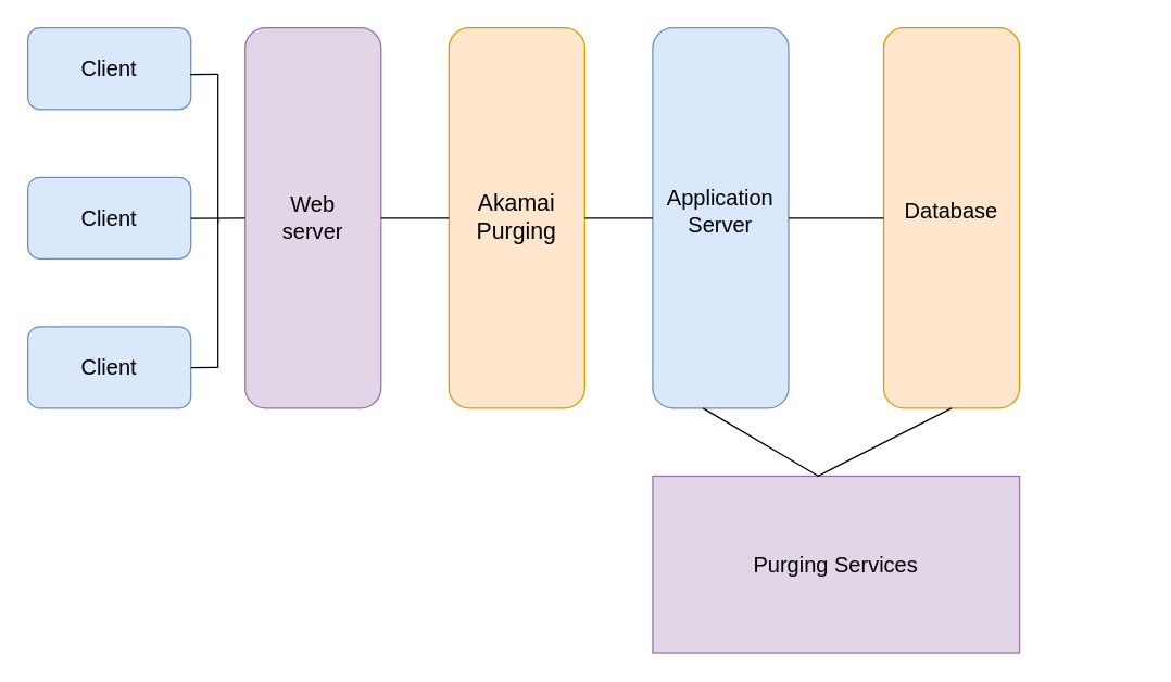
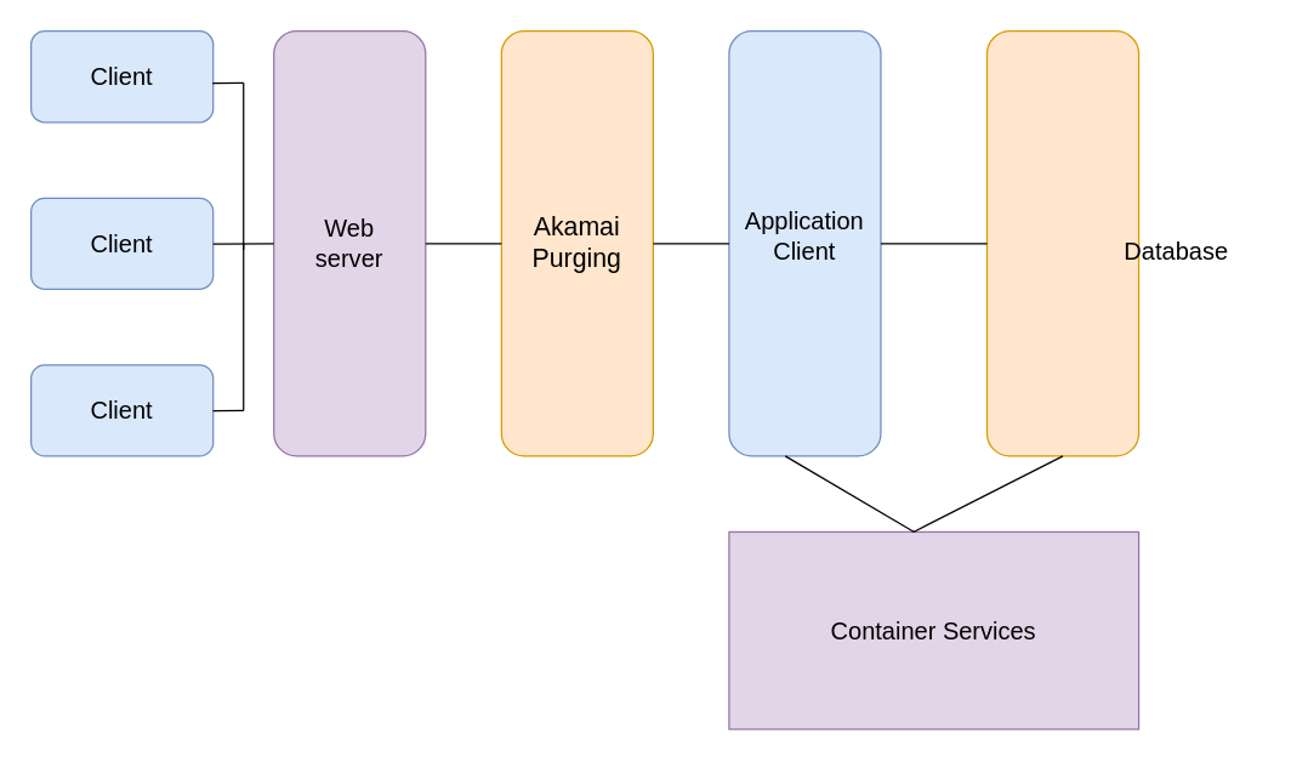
  <mxCell id="0" />
  <mxCell id="1" parent="0" />
  <mxCell id="2" value="&lt;font style=&quot;font-size: 16px;&quot;&gt;Client&lt;/font&gt;" style="rounded=1;whiteSpace=wrap;html=1;fillColor=#dae8fc;strokeColor=#6c8ebf;" vertex="1" parent="1"><mxGeometry x="20" y="20" width="120" height="60" as="geometry" /></mxCell>
  <mxCell id="3" value="&lt;span style=&quot;font-size: 16px;&quot;&gt;Client&lt;/span&gt;" style="rounded=1;whiteSpace=wrap;html=1;fillColor=#dae8fc;strokeColor=#6c8ebf;" vertex="1" parent="1"><mxGeometry x="20" y="130" width="120" height="60" as="geometry" /></mxCell>
  <mxCell id="4" value="&lt;span style=&quot;font-size: 16px;&quot;&gt;Client&lt;/span&gt;" style="rounded=1;whiteSpace=wrap;html=1;fillColor=#dae8fc;strokeColor=#6c8ebf;" vertex="1" parent="1"><mxGeometry x="20" y="240" width="120" height="60" as="geometry" /></mxCell>
  <mxCell id="5" value="" style="rounded=1;whiteSpace=wrap;html=1;rotation=-90;fillColor=#ffe6cc;strokeColor=#d79b00;" vertex="1" parent="1"><mxGeometry x="240" y="110" width="280" height="100" as="geometry" /></mxCell>
  <mxCell id="6" value="&lt;font style=&quot;font-size: 17px;&quot;&gt;Akamai&lt;/font&gt;&lt;div style=&quot;font-size: 17px;&quot;&gt;&lt;font style=&quot;font-size: 17px;&quot;&gt;Purging&lt;/font&gt;&lt;/div&gt;" style="text;html=1;align=center;verticalAlign=middle;whiteSpace=wrap;rounded=0;" vertex="1" parent="1"><mxGeometry x="350" y="145" width="60" height="30" as="geometry" /></mxCell>
  <mxCell id="7" value="" style="rounded=1;whiteSpace=wrap;html=1;rotation=-90;fillColor=#e1d5e7;strokeColor=#9673a6;" vertex="1" parent="1"><mxGeometry x="90" y="110" width="280" height="100" as="geometry" /></mxCell>
  <mxCell id="8" value="&lt;font style=&quot;font-size: 16px;&quot;&gt;Web server&lt;/font&gt;" style="text;html=1;align=center;verticalAlign=middle;whiteSpace=wrap;rounded=0;" vertex="1" parent="1"><mxGeometry x="200" y="145" width="60" height="30" as="geometry" /></mxCell>
  <mxCell id="9" value="" style="rounded=1;whiteSpace=wrap;html=1;rotation=-90;fillColor=#dae8fc;strokeColor=#6c8ebf;" vertex="1" parent="1"><mxGeometry x="390" y="110" width="280" height="100" as="geometry" /></mxCell>
- <mxCell id="10" value="&lt;font style=&quot;font-size: 16px;&quot;&gt;Application&lt;/font&gt;&lt;div style=&quot;font-size: 16px;&quot;&gt;Server&lt;/div&gt;" style="text;html=1;align=center;verticalAlign=middle;whiteSpace=wrap;rounded=0;" vertex="1" parent="1"><mxGeometry x="500" y="140" width="60" height="30" as="geometry" /></mxCell>
+ <mxCell id="10" value="&lt;font style=&quot;font-size: 16px;&quot;&gt;Application&lt;/font&gt;&lt;div style=&quot;font-size: 16px;&quot;&gt;Client&lt;/div&gt;" style="text;html=1;align=center;verticalAlign=middle;whiteSpace=wrap;rounded=0;" vertex="1" parent="1"><mxGeometry x="500" y="140" width="60" height="30" as="geometry" /></mxCell>
  <mxCell id="11" value="" style="rounded=1;whiteSpace=wrap;html=1;rotation=-90;fillColor=#ffe6cc;strokeColor=#d79b00;" vertex="1" parent="1"><mxGeometry x="560" y="110" width="280" height="100" as="geometry" /></mxCell>
- <mxCell id="12" value="&lt;font style=&quot;font-size: 16px;&quot;&gt;Database&lt;/font&gt;" style="text;html=1;align=center;verticalAlign=middle;whiteSpace=wrap;rounded=0;" vertex="1" parent="1"><mxGeometry x="670" y="140" width="60" height="30" as="geometry" /></mxCell>
- <mxCell id="13" value="&lt;font style=&quot;font-size: 16px;&quot;&gt;Purging Services&lt;/font&gt;" style="rounded=0;whiteSpace=wrap;html=1;fillColor=#e1d5e7;strokeColor=#9673a6;" vertex="1" parent="1"><mxGeometry x="480" y="350" width="270" height="130" as="geometry" /></mxCell>
+ <mxCell id="12" value="&lt;font style=&quot;font-size: 16px;&quot;&gt;Database&lt;/font&gt;" style="text;html=1;align=center;verticalAlign=middle;whiteSpace=wrap;rounded=0;" vertex="1" parent="1"><mxGeometry x="745" y="150" width="60" height="30" as="geometry" /></mxCell>
+ <mxCell id="13" value="&lt;font style=&quot;font-size: 16px;&quot;&gt;Container Services&lt;/font&gt;" style="rounded=0;whiteSpace=wrap;html=1;fillColor=#e1d5e7;strokeColor=#9673a6;" vertex="1" parent="1"><mxGeometry x="480" y="350" width="270" height="130" as="geometry" /></mxCell>
  <mxCell id="14" value="" style="endArrow=none;html=1;rounded=0;entryX=1.021;entryY=0.572;entryDx=0;entryDy=0;entryPerimeter=0;" edge="1" parent="1"><mxGeometry width="50" height="50" relative="1" as="geometry"><mxPoint x="160" y="54" as="sourcePoint" /><mxPoint x="139.52" y="54.32" as="targetPoint" /></mxGeometry></mxCell>
  <mxCell id="15" value="" style="endArrow=none;html=1;rounded=0;entryX=1.021;entryY=0.572;entryDx=0;entryDy=0;entryPerimeter=0;exitX=0.5;exitY=0;exitDx=0;exitDy=0;" edge="1" parent="1" source="7"><mxGeometry width="50" height="50" relative="1" as="geometry"><mxPoint x="167.48" y="159.84" as="sourcePoint" /><mxPoint x="140" y="160.16" as="targetPoint" /></mxGeometry></mxCell>
  <mxCell id="16" value="" style="endArrow=none;html=1;rounded=0;entryX=1.021;entryY=0.572;entryDx=0;entryDy=0;entryPerimeter=0;" edge="1" parent="1"><mxGeometry width="50" height="50" relative="1" as="geometry"><mxPoint x="160" y="270" as="sourcePoint" /><mxPoint x="140" y="270.16" as="targetPoint" /></mxGeometry></mxCell>
  <mxCell id="17" value="" style="endArrow=none;html=1;rounded=0;" edge="1" parent="1"><mxGeometry width="50" height="50" relative="1" as="geometry"><mxPoint x="160" y="270" as="sourcePoint" /><mxPoint x="160" y="160" as="targetPoint" /></mxGeometry></mxCell>
  <mxCell id="18" value="" style="endArrow=none;html=1;rounded=0;" edge="1" parent="1"><mxGeometry width="50" height="50" relative="1" as="geometry"><mxPoint x="160" y="164" as="sourcePoint" /><mxPoint x="160" y="54" as="targetPoint" /></mxGeometry></mxCell>
  <mxCell id="19" value="" style="endArrow=none;html=1;rounded=0;exitX=0.5;exitY=1;exitDx=0;exitDy=0;entryX=0.5;entryY=0;entryDx=0;entryDy=0;" edge="1" parent="1" source="7" target="5"><mxGeometry width="50" height="50" relative="1" as="geometry"><mxPoint x="360" y="140" as="sourcePoint" /><mxPoint x="410" y="90" as="targetPoint" /></mxGeometry></mxCell>
  <mxCell id="20" value="" style="endArrow=none;html=1;rounded=0;entryX=0.5;entryY=0;entryDx=0;entryDy=0;exitX=0.5;exitY=1;exitDx=0;exitDy=0;" edge="1" parent="1" source="5" target="9"><mxGeometry width="50" height="50" relative="1" as="geometry"><mxPoint x="440" y="160" as="sourcePoint" /><mxPoint x="410" y="90" as="targetPoint" /></mxGeometry></mxCell>
  <mxCell id="21" value="" style="endArrow=none;html=1;rounded=0;entryX=0.5;entryY=0;entryDx=0;entryDy=0;exitX=0.5;exitY=1;exitDx=0;exitDy=0;" edge="1" parent="1" source="9" target="11"><mxGeometry width="50" height="50" relative="1" as="geometry"><mxPoint x="510" y="140" as="sourcePoint" /><mxPoint x="560" y="90" as="targetPoint" /></mxGeometry></mxCell>
  <mxCell id="22" value="" style="endArrow=none;html=1;rounded=0;entryX=0;entryY=0.5;entryDx=0;entryDy=0;" edge="1" parent="1"><mxGeometry width="50" height="50" relative="1" as="geometry"><mxPoint x="602" y="350" as="sourcePoint" /><mxPoint x="517" y="300" as="targetPoint" /></mxGeometry></mxCell>
  <mxCell id="23" value="" style="endArrow=none;html=1;rounded=0;entryX=0;entryY=0.5;entryDx=0;entryDy=0;exitX=0.45;exitY=0;exitDx=0;exitDy=0;exitPerimeter=0;" edge="1" parent="1" source="13" target="11"><mxGeometry width="50" height="50" relative="1" as="geometry"><mxPoint x="510" y="290" as="sourcePoint" /><mxPoint x="560" y="240" as="targetPoint" /></mxGeometry></mxCell>
